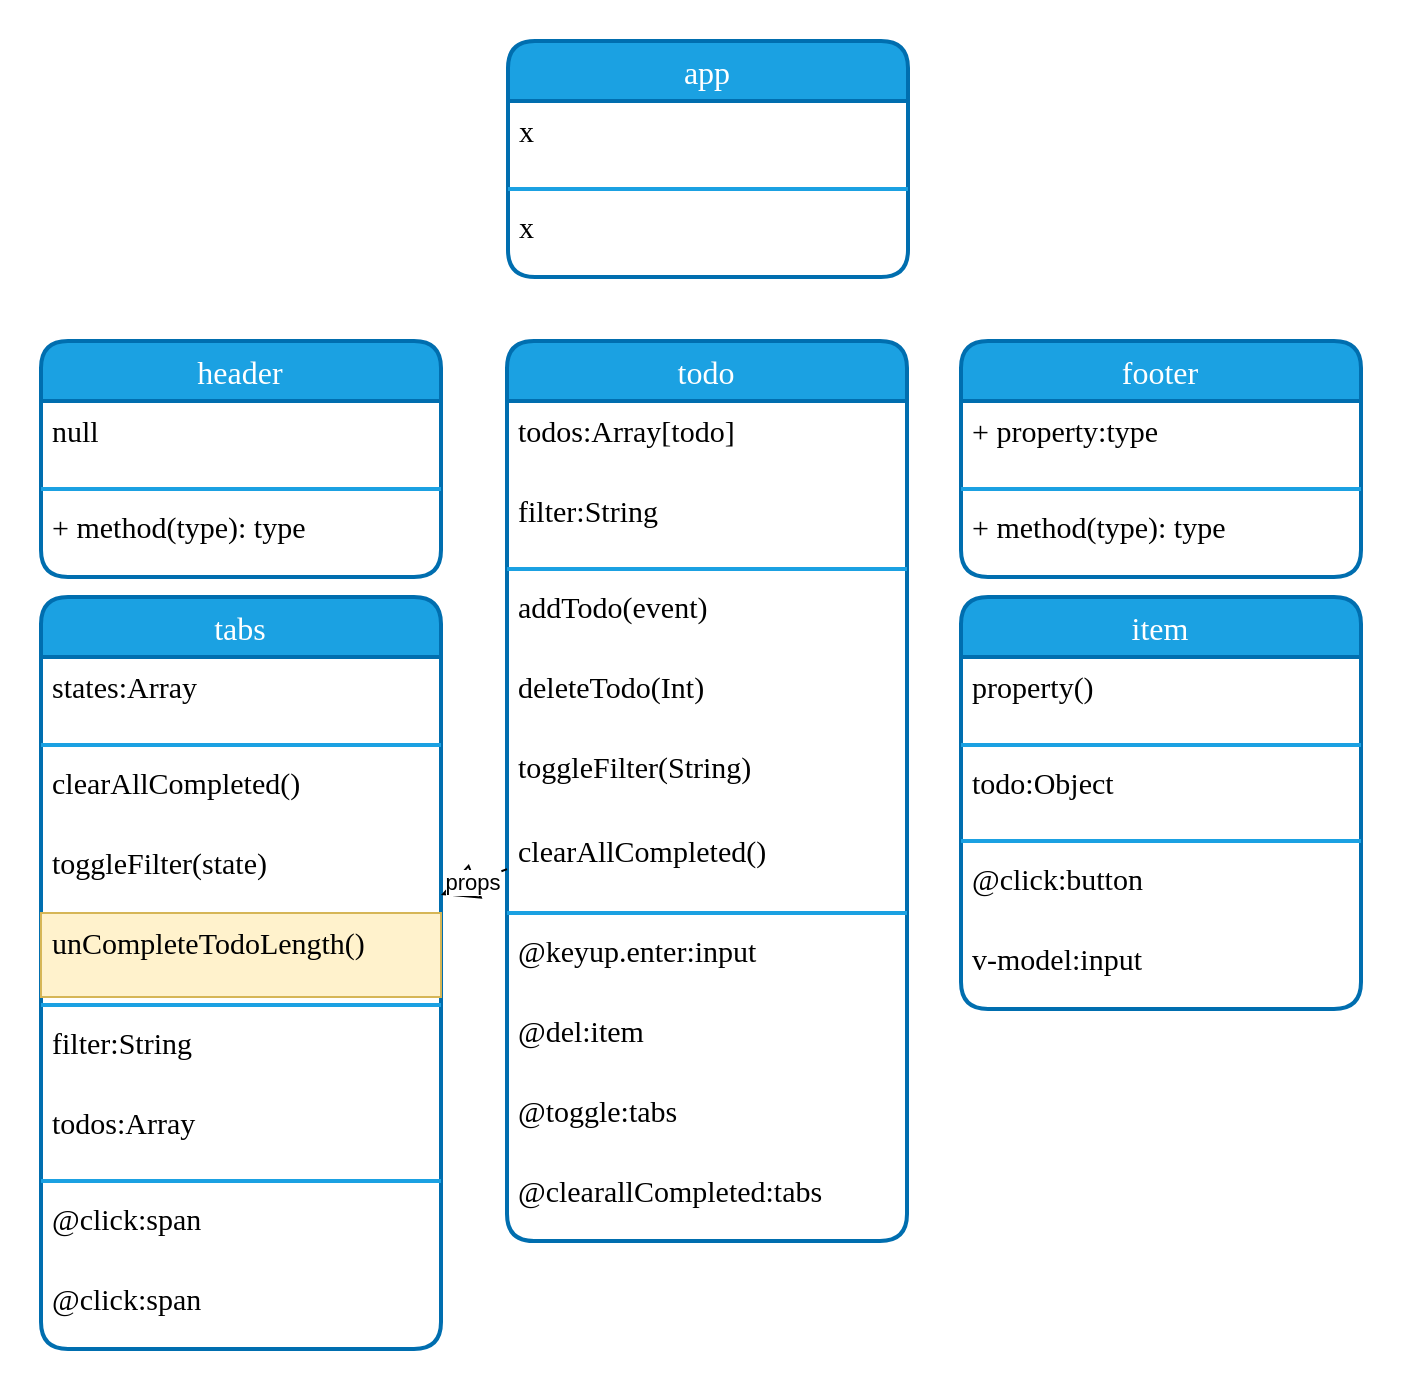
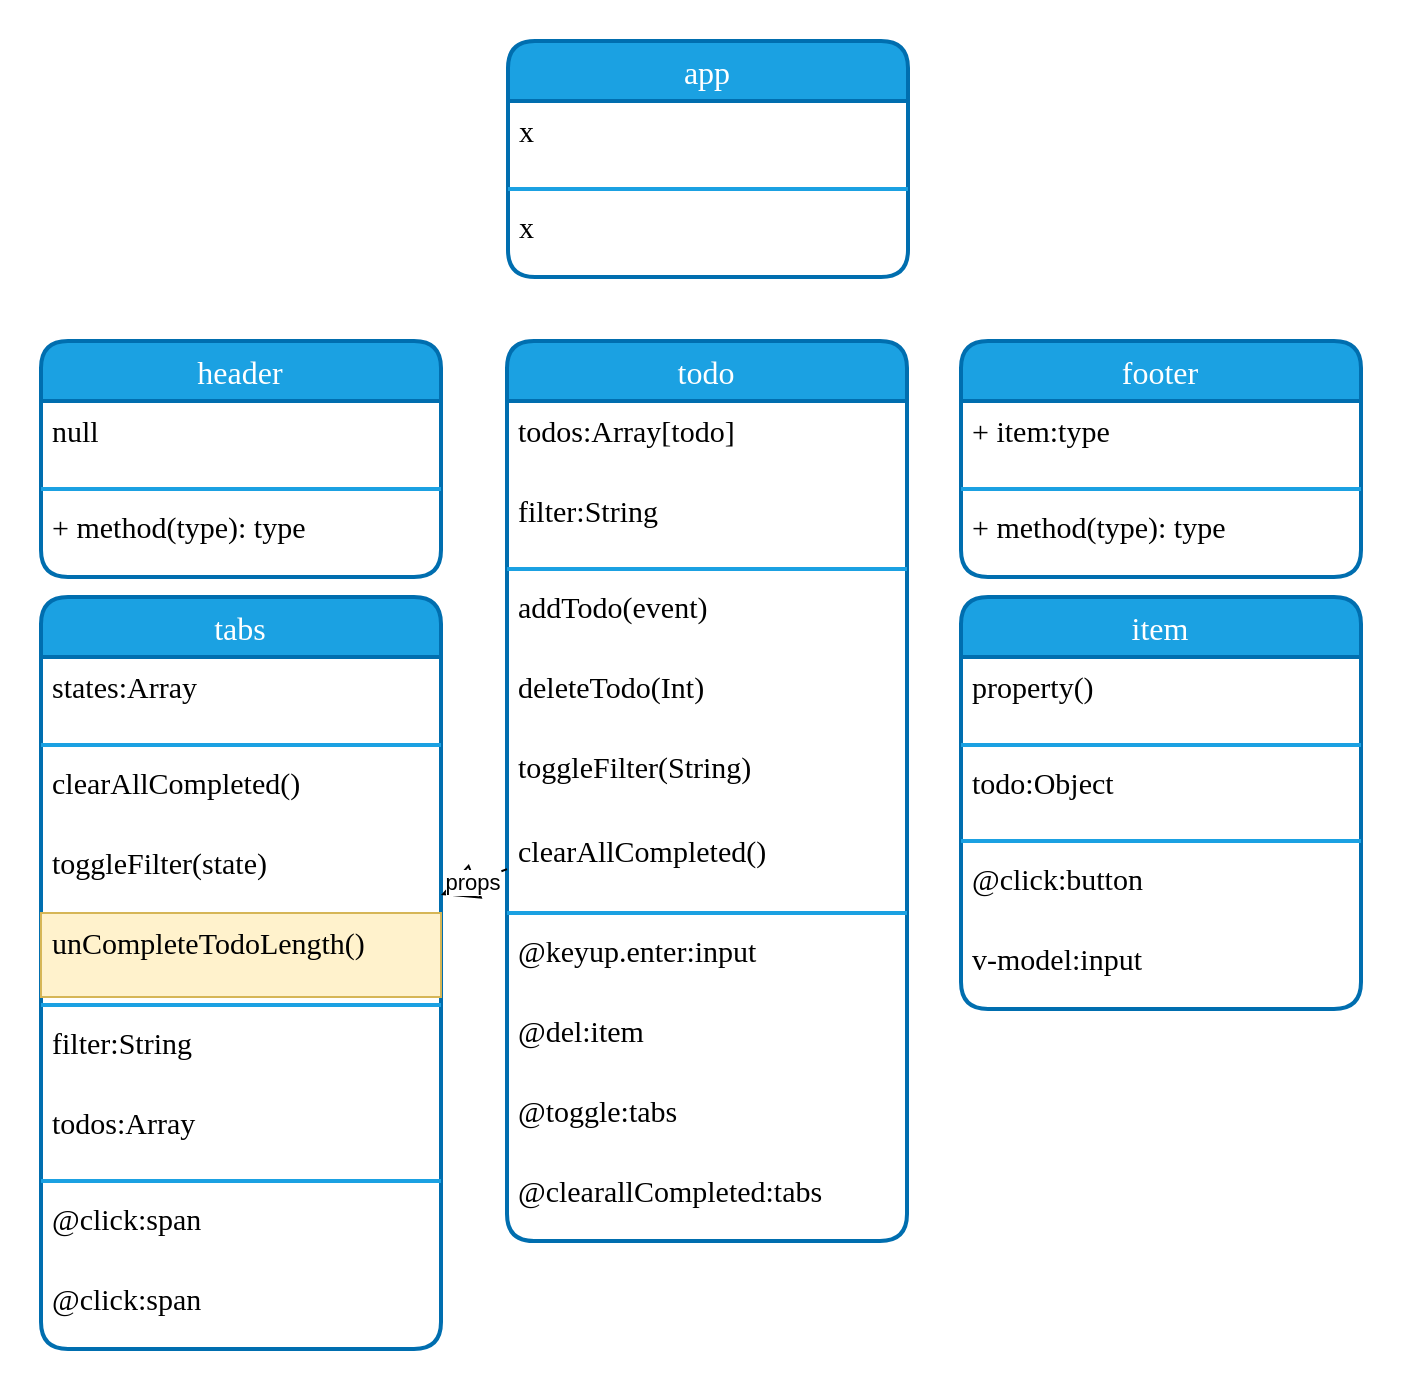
  <mxCell id="0" />
  <mxCell id="1" parent="0" />
  <mxCell id="2" value="todo" style="swimlane;fontStyle=0;align=center;verticalAlign=top;childLayout=stackLayout;horizontal=1;startSize=30;horizontalStack=0;resizeParent=1;resizeParentMax=0;resizeLast=0;collapsible=1;marginBottom=0;rounded=1;shadow=0;glass=0;comic=0;strokeColor=#006EAF;strokeWidth=2;fillColor=#1BA1E2;fontFamily=Comic Sans MS;fontSize=16;fontColor=#ffffff;labelBackgroundColor=none;" parent="1" vertex="1"><mxGeometry x="253" y="170" width="200" height="450" as="geometry" /></mxCell>
  <mxCell id="3" value="todos:Array[todo]" style="text;strokeColor=none;fillColor=none;align=left;verticalAlign=top;spacingLeft=4;spacingRight=4;overflow=hidden;rotatable=0;points=[[0,0.5],[1,0.5]];portConstraint=eastwest;fontFamily=Comic Sans MS;fontSize=15;" parent="2" vertex="1"><mxGeometry y="30" width="200" height="40" as="geometry" /></mxCell>
  <mxCell id="4" value="filter:String" style="text;strokeColor=none;fillColor=none;align=left;verticalAlign=top;spacingLeft=4;spacingRight=4;overflow=hidden;rotatable=0;points=[[0,0.5],[1,0.5]];portConstraint=eastwest;fontFamily=Comic Sans MS;fontSize=15;" vertex="1" parent="2"><mxGeometry y="70" width="200" height="40" as="geometry" /></mxCell>
  <mxCell id="5" value="" style="line;strokeWidth=2;fillColor=none;align=left;verticalAlign=middle;spacingTop=-1;spacingLeft=3;spacingRight=3;rotatable=0;labelPosition=right;points=[];portConstraint=eastwest;strokeColor=#1BA1E2;" parent="2" vertex="1"><mxGeometry y="110" width="200" height="8" as="geometry" /></mxCell>
  <mxCell id="6" value="addTodo(event)" style="text;strokeColor=none;fillColor=none;align=left;verticalAlign=top;spacingLeft=4;spacingRight=4;overflow=hidden;rotatable=0;points=[[0,0.5],[1,0.5]];portConstraint=eastwest;fontFamily=Comic Sans MS;fontSize=15;" parent="2" vertex="1"><mxGeometry y="118" width="200" height="40" as="geometry" /></mxCell>
  <mxCell id="7" value="deleteTodo(Int)" style="text;strokeColor=none;fillColor=none;align=left;verticalAlign=top;spacingLeft=4;spacingRight=4;overflow=hidden;rotatable=0;points=[[0,0.5],[1,0.5]];portConstraint=eastwest;fontFamily=Comic Sans MS;fontSize=15;" vertex="1" parent="2"><mxGeometry y="158" width="200" height="40" as="geometry" /></mxCell>
  <mxCell id="8" value="toggleFilter(String)" style="text;strokeColor=none;fillColor=none;align=left;verticalAlign=top;spacingLeft=4;spacingRight=4;overflow=hidden;rotatable=0;points=[[0,0.5],[1,0.5]];portConstraint=eastwest;fontFamily=Comic Sans MS;fontSize=15;" vertex="1" parent="2"><mxGeometry y="198" width="200" height="42" as="geometry" /></mxCell>
  <mxCell id="9" value="clearAllCompleted()" style="text;strokeColor=none;fillColor=none;align=left;verticalAlign=top;spacingLeft=4;spacingRight=4;overflow=hidden;rotatable=0;points=[[0,0.5],[1,0.5]];portConstraint=eastwest;fontFamily=Comic Sans MS;fontSize=15;" vertex="1" parent="2"><mxGeometry y="240" width="200" height="42" as="geometry" /></mxCell>
  <mxCell id="10" value="" style="line;strokeWidth=2;fillColor=none;align=left;verticalAlign=middle;spacingTop=-1;spacingLeft=3;spacingRight=3;rotatable=0;labelPosition=right;points=[];portConstraint=eastwest;strokeColor=#1BA1E2;" parent="2" vertex="1"><mxGeometry y="282" width="200" height="8" as="geometry" /></mxCell>
  <mxCell id="11" value="@keyup.enter:input" style="text;strokeColor=none;fillColor=none;align=left;verticalAlign=top;spacingLeft=4;spacingRight=4;overflow=hidden;rotatable=0;points=[[0,0.5],[1,0.5]];portConstraint=eastwest;fontFamily=Comic Sans MS;fontSize=15;" parent="2" vertex="1"><mxGeometry y="290" width="200" height="40" as="geometry" /></mxCell>
  <mxCell id="12" value="@del:item" style="text;strokeColor=none;fillColor=none;align=left;verticalAlign=top;spacingLeft=4;spacingRight=4;overflow=hidden;rotatable=0;points=[[0,0.5],[1,0.5]];portConstraint=eastwest;fontFamily=Comic Sans MS;fontSize=15;" vertex="1" parent="2"><mxGeometry y="330" width="200" height="40" as="geometry" /></mxCell>
  <mxCell id="13" value="@toggle:tabs" style="text;strokeColor=none;fillColor=none;align=left;verticalAlign=top;spacingLeft=4;spacingRight=4;overflow=hidden;rotatable=0;points=[[0,0.5],[1,0.5]];portConstraint=eastwest;fontFamily=Comic Sans MS;fontSize=15;" vertex="1" parent="2"><mxGeometry y="370" width="200" height="40" as="geometry" /></mxCell>
  <mxCell id="14" value="@clearallCompleted:tabs" style="text;strokeColor=none;fillColor=none;align=left;verticalAlign=top;spacingLeft=4;spacingRight=4;overflow=hidden;rotatable=0;points=[[0,0.5],[1,0.5]];portConstraint=eastwest;fontFamily=Comic Sans MS;fontSize=15;" vertex="1" parent="2"><mxGeometry y="410" width="200" height="40" as="geometry" /></mxCell>
  <mxCell id="15" value="tabs" style="swimlane;fontStyle=0;align=center;verticalAlign=top;childLayout=stackLayout;horizontal=1;startSize=30;horizontalStack=0;resizeParent=1;resizeParentMax=0;resizeLast=0;collapsible=1;marginBottom=0;rounded=1;shadow=0;glass=0;comic=0;strokeColor=#006EAF;strokeWidth=2;fillColor=#1BA1E2;fontFamily=Comic Sans MS;fontSize=16;fontColor=#ffffff;labelBackgroundColor=none;" parent="1" vertex="1"><mxGeometry x="20" y="298" width="200" height="376" as="geometry" /></mxCell>
  <mxCell id="16" value="states:Array" style="text;strokeColor=none;fillColor=none;align=left;verticalAlign=top;spacingLeft=4;spacingRight=4;overflow=hidden;rotatable=0;points=[[0,0.5],[1,0.5]];portConstraint=eastwest;fontFamily=Comic Sans MS;fontSize=15;" parent="15" vertex="1"><mxGeometry y="30" width="200" height="40" as="geometry" /></mxCell>
  <mxCell id="17" value="" style="line;strokeWidth=2;fillColor=none;align=left;verticalAlign=middle;spacingTop=-1;spacingLeft=3;spacingRight=3;rotatable=0;labelPosition=right;points=[];portConstraint=eastwest;strokeColor=#1BA1E2;" parent="15" vertex="1"><mxGeometry y="70" width="200" height="8" as="geometry" /></mxCell>
  <mxCell id="18" value="clearAllCompleted()" style="text;strokeColor=none;fillColor=none;align=left;verticalAlign=top;spacingLeft=4;spacingRight=4;overflow=hidden;rotatable=0;points=[[0,0.5],[1,0.5]];portConstraint=eastwest;fontFamily=Comic Sans MS;fontSize=15;" parent="15" vertex="1"><mxGeometry y="78" width="200" height="40" as="geometry" /></mxCell>
  <mxCell id="19" value="toggleFilter(state) " style="text;strokeColor=none;fillColor=none;align=left;verticalAlign=top;spacingLeft=4;spacingRight=4;overflow=hidden;rotatable=0;points=[[0,0.5],[1,0.5]];portConstraint=eastwest;fontFamily=Comic Sans MS;fontSize=15;" parent="15" vertex="1"><mxGeometry y="118" width="200" height="40" as="geometry" /></mxCell>
  <mxCell id="20" value="unCompleteTodoLength()" style="text;strokeColor=#d6b656;fillColor=#fff2cc;align=left;verticalAlign=top;spacingLeft=4;spacingRight=4;overflow=hidden;rotatable=0;points=[[0,0.5],[1,0.5]];portConstraint=eastwest;fontFamily=Comic Sans MS;fontSize=15;" parent="15" vertex="1"><mxGeometry y="158" width="200" height="42" as="geometry" /></mxCell>
  <mxCell id="21" value="" style="line;strokeWidth=2;fillColor=none;align=left;verticalAlign=middle;spacingTop=-1;spacingLeft=3;spacingRight=3;rotatable=0;labelPosition=right;points=[];portConstraint=eastwest;strokeColor=#1BA1E2;" parent="15" vertex="1"><mxGeometry y="200" width="200" height="8" as="geometry" /></mxCell>
  <mxCell id="22" value="filter:String" style="text;strokeColor=none;fillColor=none;align=left;verticalAlign=top;spacingLeft=4;spacingRight=4;overflow=hidden;rotatable=0;points=[[0,0.5],[1,0.5]];portConstraint=eastwest;fontFamily=Comic Sans MS;fontSize=15;" parent="15" vertex="1"><mxGeometry y="208" width="200" height="40" as="geometry" /></mxCell>
  <mxCell id="23" value="todos:Array" style="text;strokeColor=none;fillColor=none;align=left;verticalAlign=top;spacingLeft=4;spacingRight=4;overflow=hidden;rotatable=0;points=[[0,0.5],[1,0.5]];portConstraint=eastwest;fontFamily=Comic Sans MS;fontSize=15;" parent="15" vertex="1"><mxGeometry y="248" width="200" height="40" as="geometry" /></mxCell>
  <mxCell id="24" value="" style="line;strokeWidth=2;fillColor=none;align=left;verticalAlign=middle;spacingTop=-1;spacingLeft=3;spacingRight=3;rotatable=0;labelPosition=right;points=[];portConstraint=eastwest;strokeColor=#1BA1E2;" parent="15" vertex="1"><mxGeometry y="288" width="200" height="8" as="geometry" /></mxCell>
  <mxCell id="25" value="@click:span" style="text;strokeColor=none;fillColor=none;align=left;verticalAlign=top;spacingLeft=4;spacingRight=4;overflow=hidden;rotatable=0;points=[[0,0.5],[1,0.5]];portConstraint=eastwest;fontFamily=Comic Sans MS;fontSize=15;" parent="15" vertex="1"><mxGeometry y="296" width="200" height="40" as="geometry" /></mxCell>
  <mxCell id="26" value="@click:span" style="text;strokeColor=none;fillColor=none;align=left;verticalAlign=top;spacingLeft=4;spacingRight=4;overflow=hidden;rotatable=0;points=[[0,0.5],[1,0.5]];portConstraint=eastwest;fontFamily=Comic Sans MS;fontSize=15;" parent="15" vertex="1"><mxGeometry y="336" width="200" height="40" as="geometry" /></mxCell>
  <mxCell id="27" value="item" style="swimlane;fontStyle=0;align=center;verticalAlign=top;childLayout=stackLayout;horizontal=1;startSize=30;horizontalStack=0;resizeParent=1;resizeParentMax=0;resizeLast=0;collapsible=1;marginBottom=0;rounded=1;shadow=0;glass=0;comic=0;strokeColor=#006EAF;strokeWidth=2;fillColor=#1BA1E2;fontFamily=Comic Sans MS;fontSize=16;fontColor=#ffffff;labelBackgroundColor=none;" parent="1" vertex="1"><mxGeometry x="480" y="298" width="200" height="206" as="geometry" /></mxCell>
  <mxCell id="28" value="property()" style="text;strokeColor=none;fillColor=none;align=left;verticalAlign=top;spacingLeft=4;spacingRight=4;overflow=hidden;rotatable=0;points=[[0,0.5],[1,0.5]];portConstraint=eastwest;fontFamily=Comic Sans MS;fontSize=15;" parent="27" vertex="1"><mxGeometry y="30" width="200" height="40" as="geometry" /></mxCell>
  <mxCell id="29" value="" style="line;strokeWidth=2;fillColor=none;align=left;verticalAlign=middle;spacingTop=-1;spacingLeft=3;spacingRight=3;rotatable=0;labelPosition=right;points=[];portConstraint=eastwest;strokeColor=#1BA1E2;" parent="27" vertex="1"><mxGeometry y="70" width="200" height="8" as="geometry" /></mxCell>
  <mxCell id="30" value="todo:Object" style="text;strokeColor=none;fillColor=none;align=left;verticalAlign=top;spacingLeft=4;spacingRight=4;overflow=hidden;rotatable=0;points=[[0,0.5],[1,0.5]];portConstraint=eastwest;fontFamily=Comic Sans MS;fontSize=15;" parent="27" vertex="1"><mxGeometry y="78" width="200" height="40" as="geometry" /></mxCell>
  <mxCell id="31" value="" style="line;strokeWidth=2;fillColor=none;align=left;verticalAlign=middle;spacingTop=-1;spacingLeft=3;spacingRight=3;rotatable=0;labelPosition=right;points=[];portConstraint=eastwest;strokeColor=#1BA1E2;" parent="27" vertex="1"><mxGeometry y="118" width="200" height="8" as="geometry" /></mxCell>
  <mxCell id="32" value="@click:button" style="text;strokeColor=none;fillColor=none;align=left;verticalAlign=top;spacingLeft=4;spacingRight=4;overflow=hidden;rotatable=0;points=[[0,0.5],[1,0.5]];portConstraint=eastwest;fontFamily=Comic Sans MS;fontSize=15;" parent="27" vertex="1"><mxGeometry y="126" width="200" height="40" as="geometry" /></mxCell>
  <mxCell id="33" value="v-model:input" style="text;strokeColor=none;fillColor=none;align=left;verticalAlign=top;spacingLeft=4;spacingRight=4;overflow=hidden;rotatable=0;points=[[0,0.5],[1,0.5]];portConstraint=eastwest;fontFamily=Comic Sans MS;fontSize=15;" vertex="1" parent="27"><mxGeometry y="166" width="200" height="40" as="geometry" /></mxCell>
  <mxCell id="34" value="app" style="swimlane;fontStyle=0;align=center;verticalAlign=top;childLayout=stackLayout;horizontal=1;startSize=30;horizontalStack=0;resizeParent=1;resizeParentMax=0;resizeLast=0;collapsible=1;marginBottom=0;rounded=1;shadow=0;glass=0;comic=0;strokeColor=#006EAF;strokeWidth=2;fillColor=#1BA1E2;fontFamily=Comic Sans MS;fontSize=16;fontColor=#ffffff;labelBackgroundColor=none;" parent="1" vertex="1"><mxGeometry x="253.5" y="20" width="200" height="118" as="geometry" /></mxCell>
  <mxCell id="35" value="x" style="text;strokeColor=none;fillColor=none;align=left;verticalAlign=top;spacingLeft=4;spacingRight=4;overflow=hidden;rotatable=0;points=[[0,0.5],[1,0.5]];portConstraint=eastwest;fontFamily=Comic Sans MS;fontSize=15;" parent="34" vertex="1"><mxGeometry y="30" width="200" height="40" as="geometry" /></mxCell>
  <mxCell id="36" value="" style="line;strokeWidth=2;fillColor=none;align=left;verticalAlign=middle;spacingTop=-1;spacingLeft=3;spacingRight=3;rotatable=0;labelPosition=right;points=[];portConstraint=eastwest;strokeColor=#1BA1E2;" parent="34" vertex="1"><mxGeometry y="70" width="200" height="8" as="geometry" /></mxCell>
  <mxCell id="37" value="x" style="text;strokeColor=none;fillColor=none;align=left;verticalAlign=top;spacingLeft=4;spacingRight=4;overflow=hidden;rotatable=0;points=[[0,0.5],[1,0.5]];portConstraint=eastwest;fontFamily=Comic Sans MS;fontSize=15;" parent="34" vertex="1"><mxGeometry y="78" width="200" height="40" as="geometry" /></mxCell>
  <mxCell id="38" value="header" style="swimlane;fontStyle=0;align=center;verticalAlign=top;childLayout=stackLayout;horizontal=1;startSize=30;horizontalStack=0;resizeParent=1;resizeParentMax=0;resizeLast=0;collapsible=1;marginBottom=0;rounded=1;shadow=0;glass=0;comic=0;strokeColor=#006EAF;strokeWidth=2;fillColor=#1BA1E2;fontFamily=Comic Sans MS;fontSize=16;fontColor=#ffffff;labelBackgroundColor=none;" parent="1" vertex="1"><mxGeometry x="20" y="170" width="200" height="118" as="geometry" /></mxCell>
  <mxCell id="39" value="null&#10;" style="text;strokeColor=none;fillColor=none;align=left;verticalAlign=top;spacingLeft=4;spacingRight=4;overflow=hidden;rotatable=0;points=[[0,0.5],[1,0.5]];portConstraint=eastwest;fontFamily=Comic Sans MS;fontSize=15;" parent="38" vertex="1"><mxGeometry y="30" width="200" height="40" as="geometry" /></mxCell>
  <mxCell id="40" value="" style="line;strokeWidth=2;fillColor=none;align=left;verticalAlign=middle;spacingTop=-1;spacingLeft=3;spacingRight=3;rotatable=0;labelPosition=right;points=[];portConstraint=eastwest;strokeColor=#1BA1E2;" parent="38" vertex="1"><mxGeometry y="70" width="200" height="8" as="geometry" /></mxCell>
  <mxCell id="41" value="+ method(type): type" style="text;strokeColor=none;fillColor=none;align=left;verticalAlign=top;spacingLeft=4;spacingRight=4;overflow=hidden;rotatable=0;points=[[0,0.5],[1,0.5]];portConstraint=eastwest;fontFamily=Comic Sans MS;fontSize=15;" parent="38" vertex="1"><mxGeometry y="78" width="200" height="40" as="geometry" /></mxCell>
  <mxCell id="42" value="footer" style="swimlane;fontStyle=0;align=center;verticalAlign=top;childLayout=stackLayout;horizontal=1;startSize=30;horizontalStack=0;resizeParent=1;resizeParentMax=0;resizeLast=0;collapsible=1;marginBottom=0;rounded=1;shadow=0;glass=0;comic=0;strokeColor=#006EAF;strokeWidth=2;fillColor=#1BA1E2;fontFamily=Comic Sans MS;fontSize=16;fontColor=#ffffff;labelBackgroundColor=none;" parent="1" vertex="1"><mxGeometry x="480" y="170" width="200" height="118" as="geometry" /></mxCell>
- <mxCell id="43" value="+ property:type" style="text;strokeColor=none;fillColor=none;align=left;verticalAlign=top;spacingLeft=4;spacingRight=4;overflow=hidden;rotatable=0;points=[[0,0.5],[1,0.5]];portConstraint=eastwest;fontFamily=Comic Sans MS;fontSize=15;" parent="42" vertex="1"><mxGeometry y="30" width="200" height="40" as="geometry" /></mxCell>
+ <mxCell id="43" value="+ item:type" style="text;strokeColor=none;fillColor=none;align=left;verticalAlign=top;spacingLeft=4;spacingRight=4;overflow=hidden;rotatable=0;points=[[0,0.5],[1,0.5]];portConstraint=eastwest;fontFamily=Comic Sans MS;fontSize=15;" parent="42" vertex="1"><mxGeometry y="30" width="200" height="40" as="geometry" /></mxCell>
  <mxCell id="44" value="" style="line;strokeWidth=2;fillColor=none;align=left;verticalAlign=middle;spacingTop=-1;spacingLeft=3;spacingRight=3;rotatable=0;labelPosition=right;points=[];portConstraint=eastwest;strokeColor=#1BA1E2;" parent="42" vertex="1"><mxGeometry y="70" width="200" height="8" as="geometry" /></mxCell>
  <mxCell id="45" value="+ method(type): type" style="text;strokeColor=none;fillColor=none;align=left;verticalAlign=top;spacingLeft=4;spacingRight=4;overflow=hidden;rotatable=0;points=[[0,0.5],[1,0.5]];portConstraint=eastwest;fontFamily=Comic Sans MS;fontSize=15;" parent="42" vertex="1"><mxGeometry y="78" width="200" height="40" as="geometry" /></mxCell>
  <mxCell id="46" value="props" style="endArrow=block;endSize=16;endFill=0;html=1;dashed=1;" edge="1" parent="1" source="2" target="15"><mxGeometry width="160" relative="1" as="geometry"><mxPoint x="275" y="410" as="sourcePoint" /><mxPoint x="435" y="410" as="targetPoint" /></mxGeometry></mxCell>
